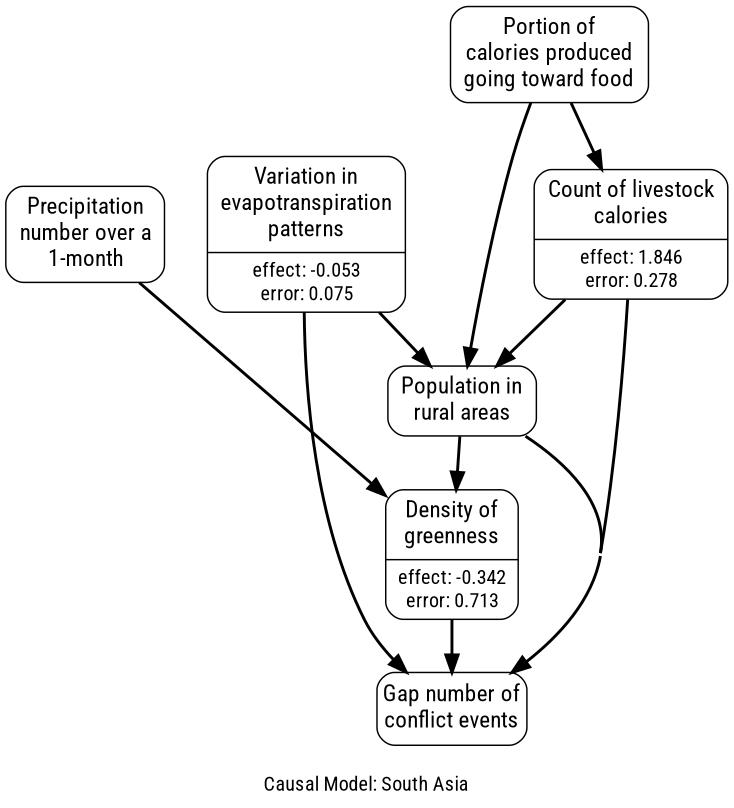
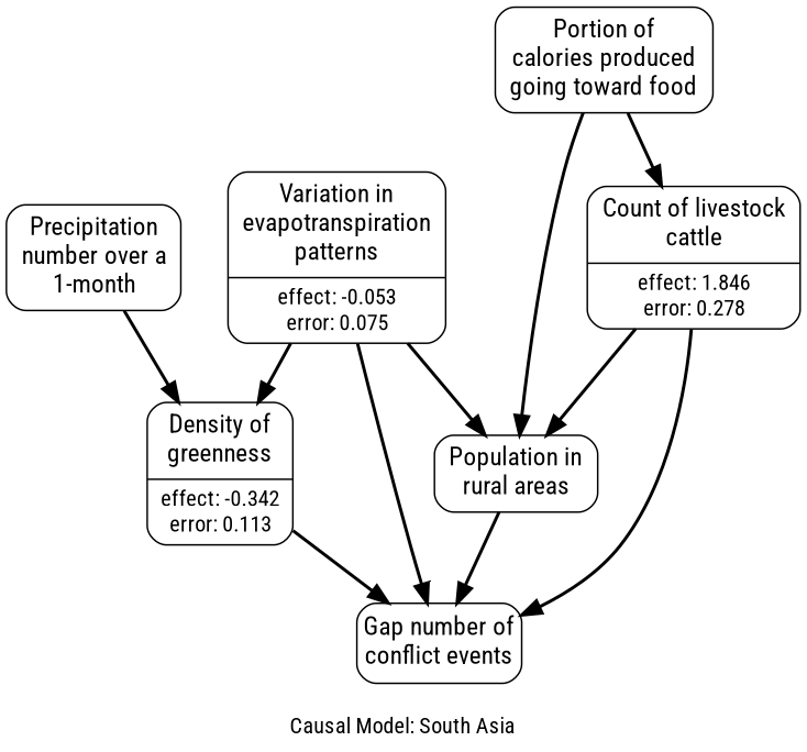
  strict digraph {
    concentrate=true
    fontname="Roboto Condensed"
    label="\nCausal Model: South Asia"
    labelloc=b
    nodesep=0.4
    node [fontname="Roboto Condensed" margin="0.10,0.06" penwidth=1.0 shape=Mrecord]
    edge [arrowsize=1.2 fontname="Roboto Condensed" penwidth=2]
    n1 [label=<{<table align="center" border="0" cellspacing="1" cellpadding="1"> <tr><td><font point-size="16">Variation in<br/>evapotranspiration<br/>patterns<br/></font></td></tr> </table> |<table border="0" cellspacing="1" cellpadding="0.5"><tr><td><font point-size="14">effect: -0.053</font></td></tr> <tr><td><font point-size="14">error: 0.075</font></td></tr></table>}>]
    n2 [label=<<table align="center" border="0" cellspacing="1" cellpadding="1"> <tr><td><font point-size="16">Precipitation<br/>number over a<br/>1-month<br/></font></td></tr> </table> >]
-   n3 [label=<{<table align="center" border="0" cellspacing="1" cellpadding="1"> <tr><td><font point-size="16">Density of<br/>greenness<br/></font></td></tr> </table> |<table border="0" cellspacing="1" cellpadding="0.5"><tr><td><font point-size="14">effect: -0.342</font></td></tr> <tr><td><font point-size="14">error: 0.713</font></td></tr></table>}>]
+   n3 [label=<{<table align="center" border="0" cellspacing="1" cellpadding="1"> <tr><td><font point-size="16">Density of<br/>greenness<br/></font></td></tr> </table> |<table border="0" cellspacing="1" cellpadding="0.5"><tr><td><font point-size="14">effect: -0.342</font></td></tr> <tr><td><font point-size="14">error: 0.113</font></td></tr></table>}>]
    n4 [label=<<table align="center" border="0" cellspacing="1" cellpadding="1"> <tr><td><font point-size="16">Population in<br/>rural areas<br/></font></td></tr> </table> >]
    n5 [fontsize="16pt" label="Gap number of\nconflict events" margin="0.05,0.10" shape=box style=rounded]
    n6 [label=<<table align="center" border="0" cellspacing="1" cellpadding="1"> <tr><td><font point-size="16">Portion of<br/>calories produced<br/>going toward food<br/></font></td></tr> </table> >]
-   n7 [label=<{<table align="center" border="0" cellspacing="1" cellpadding="1"> <tr><td><font point-size="16">Count of livestock<br/>calories<br/></font></td></tr> </table> |<table border="0" cellspacing="1" cellpadding="0.5"><tr><td><font point-size="14">effect: 1.846</font></td></tr> <tr><td><font point-size="14">error: 0.278</font></td></tr></table>}>]
+   n7 [label=<{<table align="center" border="0" cellspacing="1" cellpadding="1"> <tr><td><font point-size="16">Count of livestock<br/>cattle<br/></font></td></tr> </table> |<table border="0" cellspacing="1" cellpadding="0.5"><tr><td><font point-size="14">effect: 1.846</font></td></tr> <tr><td><font point-size="14">error: 0.278</font></td></tr></table>}>]
    subgraph sub_1 {
      rank=same
      n1
      n2
    }
-   n4 -> n3
+   n1 -> n3
    n1 -> n4
    n1 -> n5
    n2 -> n3
    n3 -> n5
    n4 -> n5
    n6 -> n4
    n6 -> n7
    n7 -> n4
    n7 -> n5
  }
